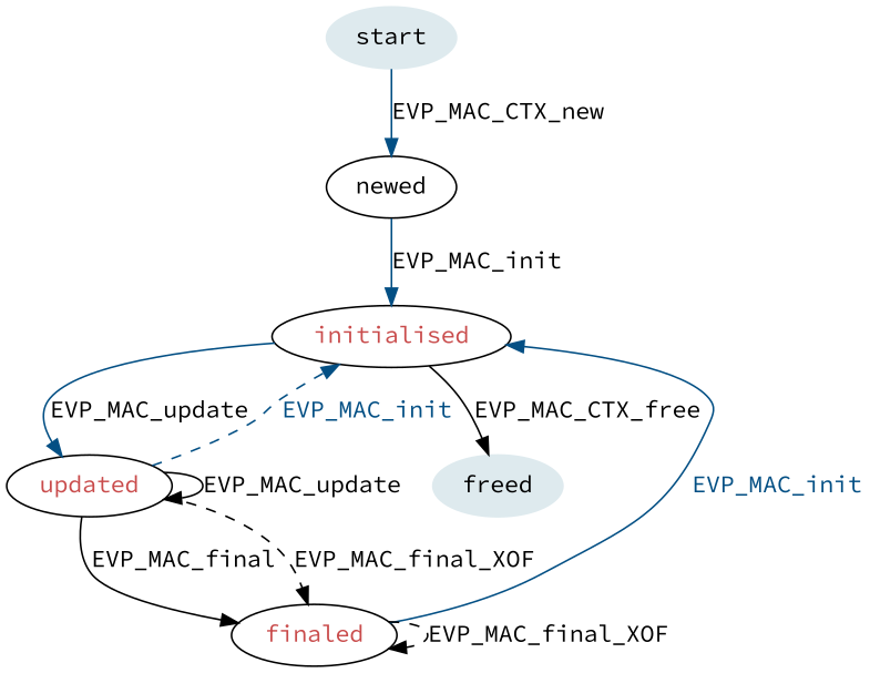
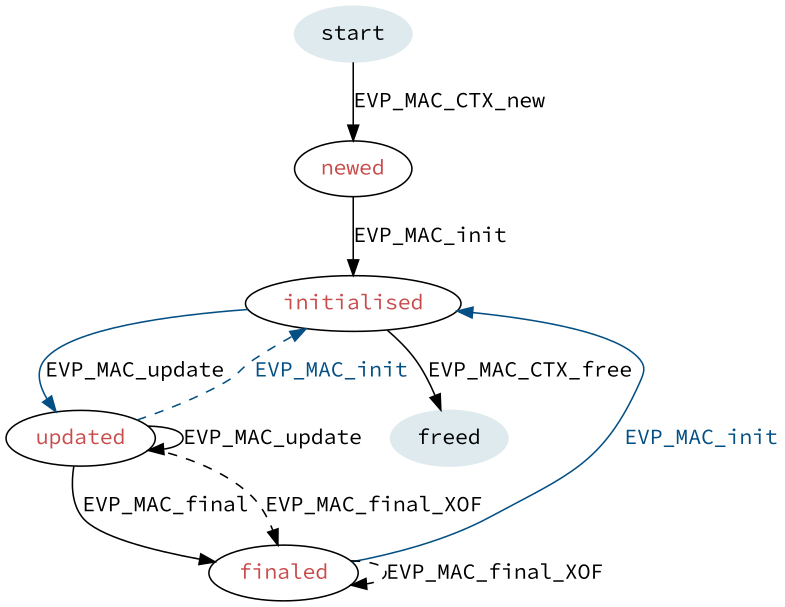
  digraph {
    fontname="Source Code Pro"
    node [fontname="Source Code Pro" fontcolor="#c94c4c"]
    edge [fontname="Source Code Pro"]
    n1 [color="#deeaee" label=start style=filled fontcolor=""]
-   newed [fontcolor=black style=solid]
+   newed [style=solid]
    initialised
    updated
    n5 [color="#deeaee" label=freed style=filled fontcolor=""]
    finaled
-   n1 -> newed [label=EVP_MAC_CTX_new color="#034f84"]
-   newed -> initialised [label=EVP_MAC_init color="#034f84"]
+   n1 -> newed [label=EVP_MAC_CTX_new]
+   newed -> initialised [label=EVP_MAC_init]
    initialised -> updated [color="#034f84" label=EVP_MAC_update]
    initialised -> n5 [label=EVP_MAC_CTX_free]
    updated -> initialised [color="#034f84" fontcolor="#034f84" label=EVP_MAC_init style=dashed]
    updated -> updated [label=EVP_MAC_update]
    updated -> finaled [label=EVP_MAC_final]
    updated -> finaled [label=EVP_MAC_final_XOF style=dashed]
    finaled -> initialised [color="#034f84" fontcolor="#034f84" label=EVP_MAC_init style=solid]
    finaled -> finaled [label=EVP_MAC_final_XOF style=dashed]
  }
